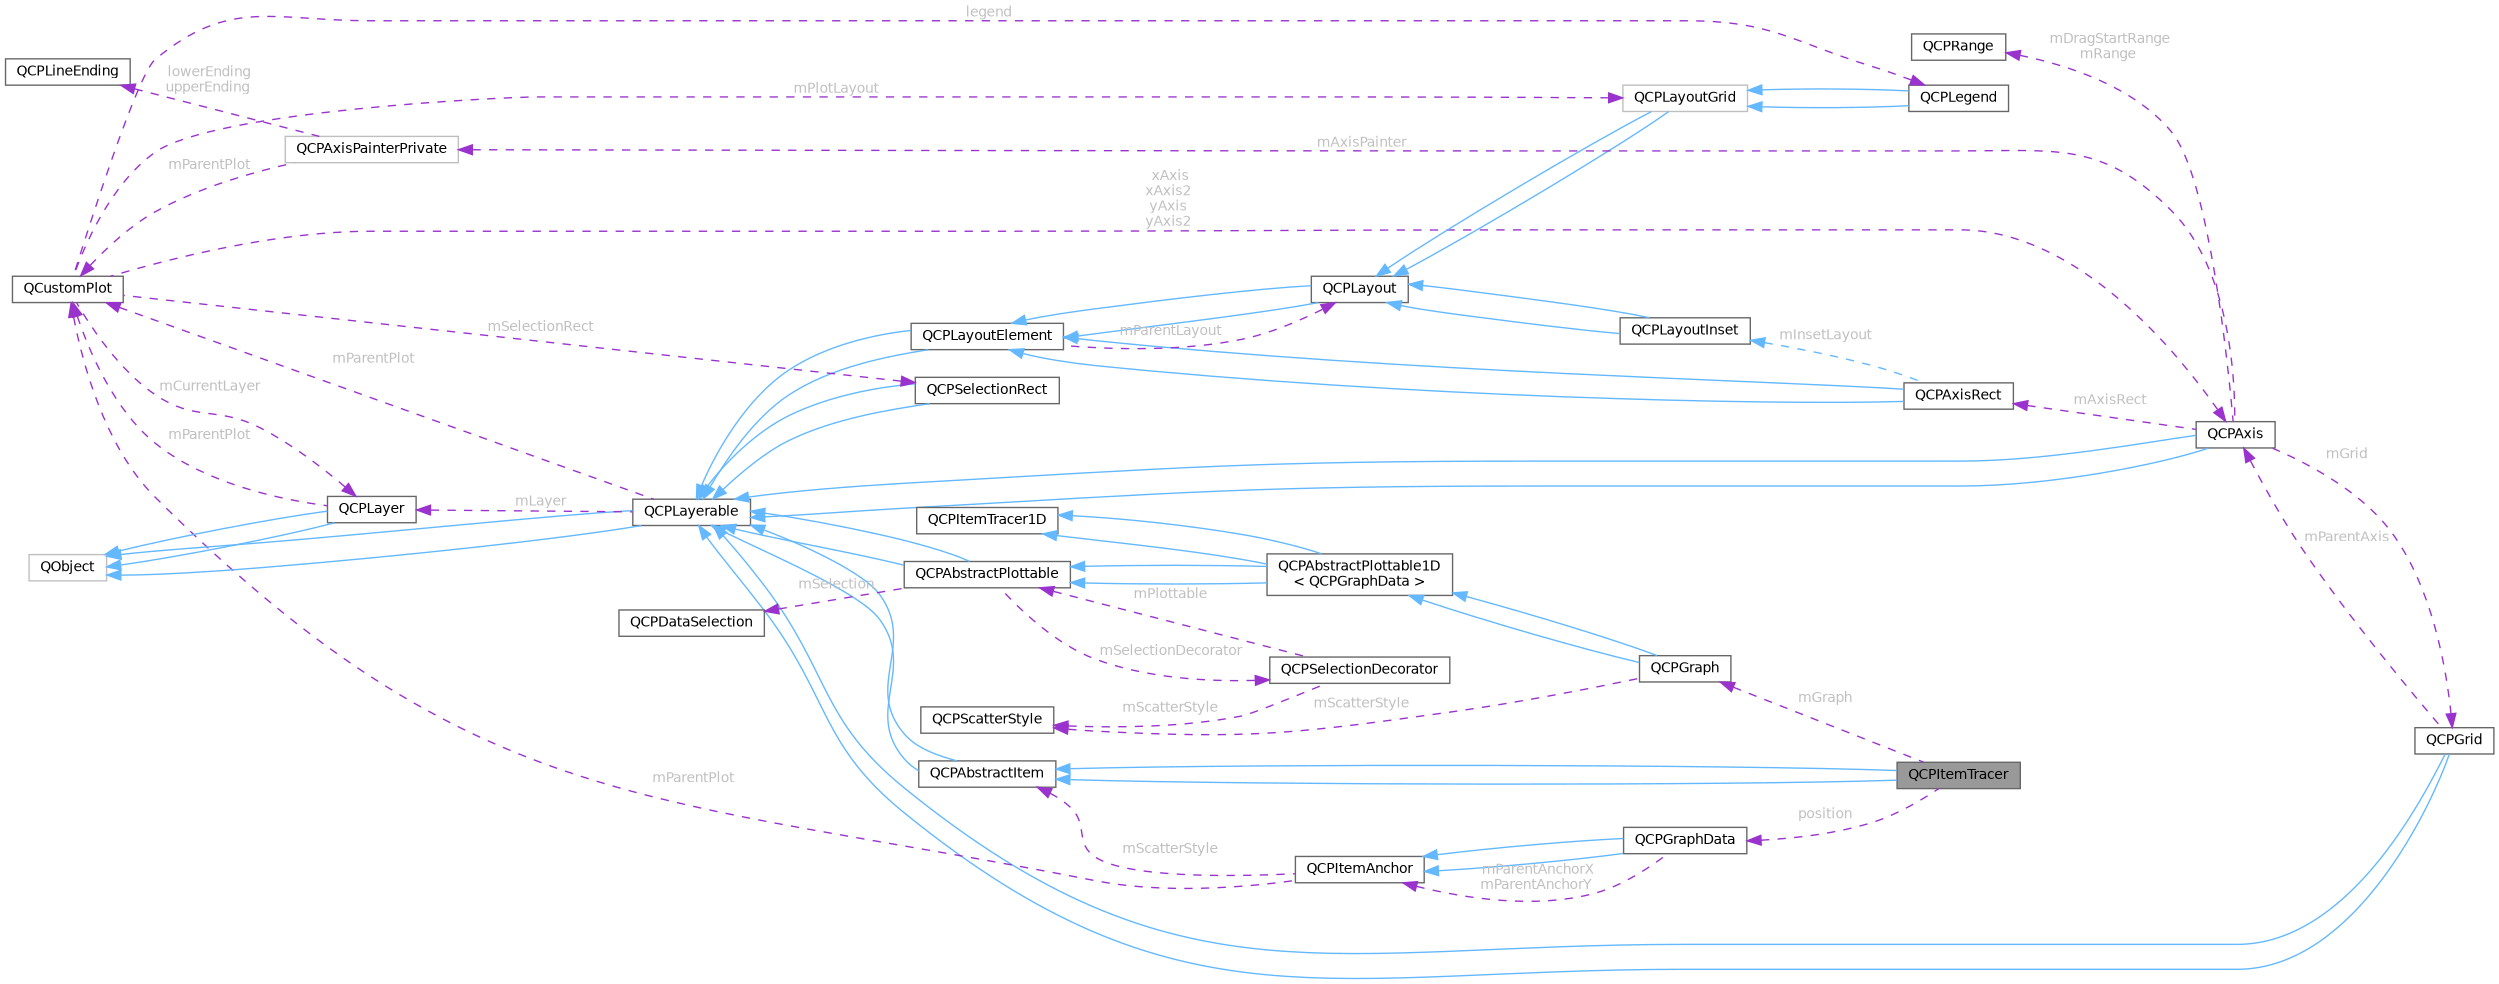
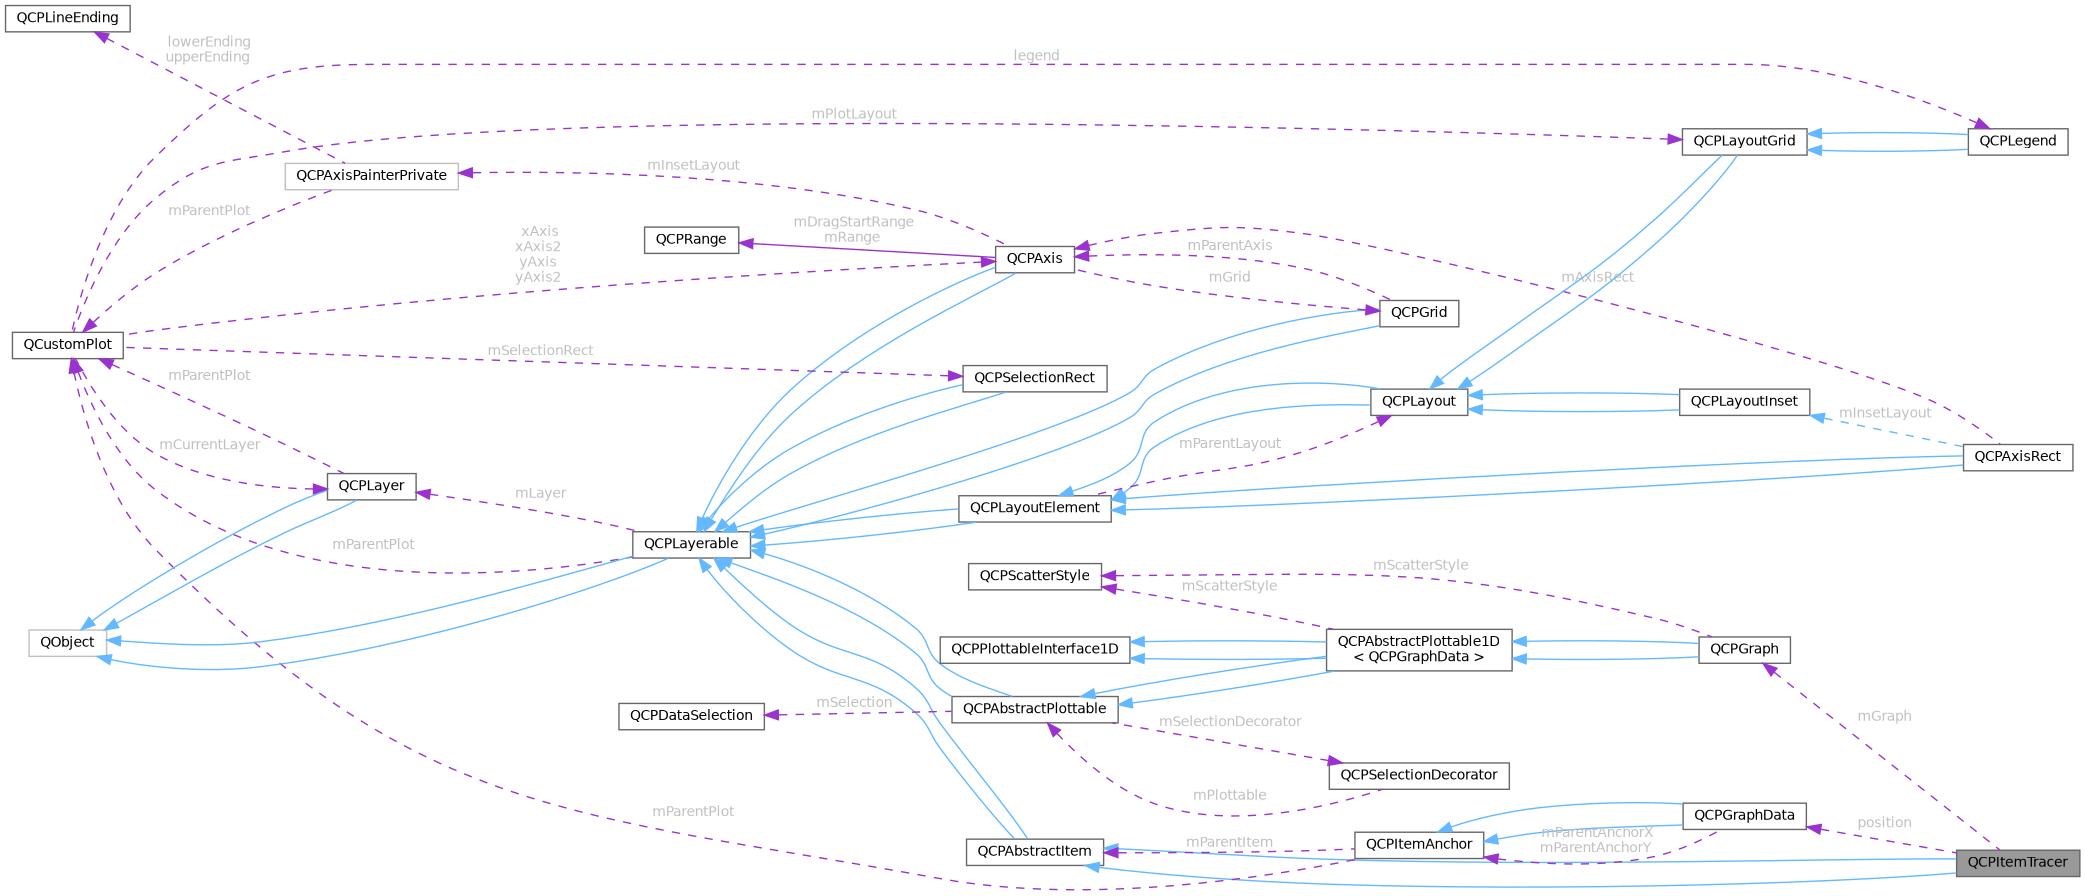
  digraph {
    rankdir=LR
    node [color=gray40 fillcolor=white fontname=Helvetica fontsize=10 shape=box style=filled]
    edge [color=steelblue1 dir=back fontname=Helvetica fontsize=10 labelfontname=Helvetica labelfontsize=10 style=solid]
    n1 [fillcolor=grey60 fontcolor=black height=0.2 label=QCPItemTracer width=0.4]
    n2 [height=0.2 label=QCPAbstractItem width=0.4]
    n3 [height=0.2 label=QCPItemAnchor width=0.4]
    n4 [height=0.2 label=QCPGraphData width=0.4]
    n5 [height=0.2 label=QCPLayerable width=0.4]
    n6 [height=0.2 label=QCPAxis width=0.4]
    n7 [height=0.2 label=QCPLayoutElement width=0.4]
    n8 [height=0.2 label=QCPGrid width=0.4]
    n9 [height=0.2 label=QCPSelectionRect width=0.4]
    n10 [height=0.2 label=QCPAbstractPlottable width=0.4]
    n11 [height=0.2 label=QCustomPlot width=0.4]
    n12 [height=0.2 label=QCPAxisRect width=0.4]
    n13 [height=0.2 label=QCPLayout width=0.4]
    n14 [height=0.2 label="QCPAbstractPlottable1D\l\< QCPGraphData \>" width=0.4]
    n15 [height=0.2 label=QCPSelectionDecorator width=0.4]
    n16 [color=grey75 height=0.2 label=QObject width=0.4]
    n17 [height=0.2 label=QCPLayer width=0.4]
    n18 [color=grey75 height=0.2 label=QCPAxisPainterPrivate width=0.4]
    n19 [height=0.2 label=QCPLayoutInset width=0.4]
-   n20 [color=grey75 height=0.2 label=QCPLayoutGrid width=0.4]
+   n20 [height=0.2 label=QCPLayoutGrid width=0.4]
    n21 [height=0.2 label=QCPLegend width=0.4]
    n22 [height=0.2 label=QCPRange width=0.4]
    n23 [height=0.2 label=QCPLineEnding width=0.4]
    n24 [height=0.2 label=QCPGraph width=0.4]
    n25 [height=0.2 label=QCPDataSelection width=0.4]
    n26 [height=0.2 label=QCPScatterStyle width=0.4]
-   n27 [height=0.2 label=QCPItemTracer1D width=0.4]
+   n27 [height=0.2 label=QCPPlottableInterface1D width=0.4]
    n2 -> n1
    n2 -> n1
-   n2 -> n3 [color=darkorchid3 fontcolor=grey label=" mScatterStyle" style=dashed]
+   n2 -> n3 [color=darkorchid3 fontcolor=grey label=" mParentItem" style=dashed]
    n3 -> n4
    n3 -> n4
    n3 -> n4 [color=darkorchid3 fontcolor=grey label=" mParentAnchorX\nmParentAnchorY" style=dashed]
    n4 -> n1 [color=darkorchid3 fontcolor=grey label=" position" style=dashed]
    n5 -> n2
    n5 -> n2
    n5 -> n6
    n5 -> n6
    n5 -> n7
    n5 -> n7
    n5 -> n8
    n5 -> n8
    n5 -> n9
    n5 -> n9
    n5 -> n10
    n5 -> n10
    n6 -> n8 [color=darkorchid3 fontcolor=grey label=" mParentAxis" style=dashed]
    n6 -> n11 [color=darkorchid3 fontcolor=grey label=" xAxis\nxAxis2\nyAxis\nyAxis2" style=dashed]
    n7 -> n12
    n7 -> n12
    n7 -> n13
    n7 -> n13
    n8 -> n6 [color=darkorchid3 fontcolor=grey label=" mGrid" style=dashed]
    n9 -> n11 [color=darkorchid3 fontcolor=grey label=" mSelectionRect" style=dashed]
    n10 -> n14
    n10 -> n14
    n10 -> n15 [color=darkorchid3 fontcolor=grey label=" mPlottable" style=dashed]
    n11 -> n3 [color=darkorchid3 fontcolor=grey label=" mParentPlot" style=dashed]
    n11 -> n5 [color=darkorchid3 fontcolor=grey label=" mParentPlot" style=dashed]
    n11 -> n17 [color=darkorchid3 fontcolor=grey label=" mParentPlot" style=dashed]
    n11 -> n18 [color=darkorchid3 fontcolor=grey label=" mParentPlot" style=dashed]
-   n12 -> n6 [color=darkorchid3 fontcolor=grey label=" mAxisRect" style=dashed]
+   n6 -> n12 [color=darkorchid3 fontcolor=grey label=" mAxisRect" style=dashed]
    n13 -> n7 [color=darkorchid3 fontcolor=grey label=" mParentLayout" style=dashed]
    n13 -> n19
    n13 -> n19
    n13 -> n20
    n13 -> n20
    n14 -> n24
    n14 -> n24
    n15 -> n10 [color=darkorchid3 fontcolor=grey label=" mSelectionDecorator" style=dashed]
    n16 -> n5
    n16 -> n5
    n16 -> n17
    n16 -> n17
    n17 -> n5 [color=darkorchid3 fontcolor=grey label=" mLayer" style=dashed]
    n17 -> n11 [color=darkorchid3 fontcolor=grey label=" mCurrentLayer" style=dashed]
-   n18 -> n6 [color=darkorchid3 fontcolor=grey label=" mAxisPainter" style=dashed]
+   n18 -> n6 [color=darkorchid3 fontcolor=grey label=" mInsetLayout" style=dashed]
    n19 -> n12 [fontcolor=grey label=" mInsetLayout" style=dashed]
    n20 -> n11 [color=darkorchid3 fontcolor=grey label=" mPlotLayout" style=dashed]
    n20 -> n21
    n20 -> n21
    n21 -> n11 [color=darkorchid3 fontcolor=grey label=" legend" style=dashed]
-   n22 -> n6 [color=darkorchid3 fontcolor=grey label=" mDragStartRange\nmRange" style=dashed]
+   n22 -> n6 [color=darkorchid3 fontcolor=grey label=" mDragStartRange\nmRange"]
    n23 -> n18 [color=darkorchid3 fontcolor=grey label=" lowerEnding\nupperEnding" style=dashed]
    n24 -> n1 [color=darkorchid3 fontcolor=grey label=" mGraph" style=dashed]
    n25 -> n10 [color=darkorchid3 fontcolor=grey label=" mSelection" style=dashed]
-   n26 -> n15 [color=darkorchid3 fontcolor=grey label=" mScatterStyle" style=dashed]
+   n26 -> n14 [color=darkorchid3 fontcolor=grey label=" mScatterStyle" style=dashed]
    n26 -> n24 [color=darkorchid3 fontcolor=grey label=" mScatterStyle" style=dashed]
    n27 -> n14
    n27 -> n14
  }
